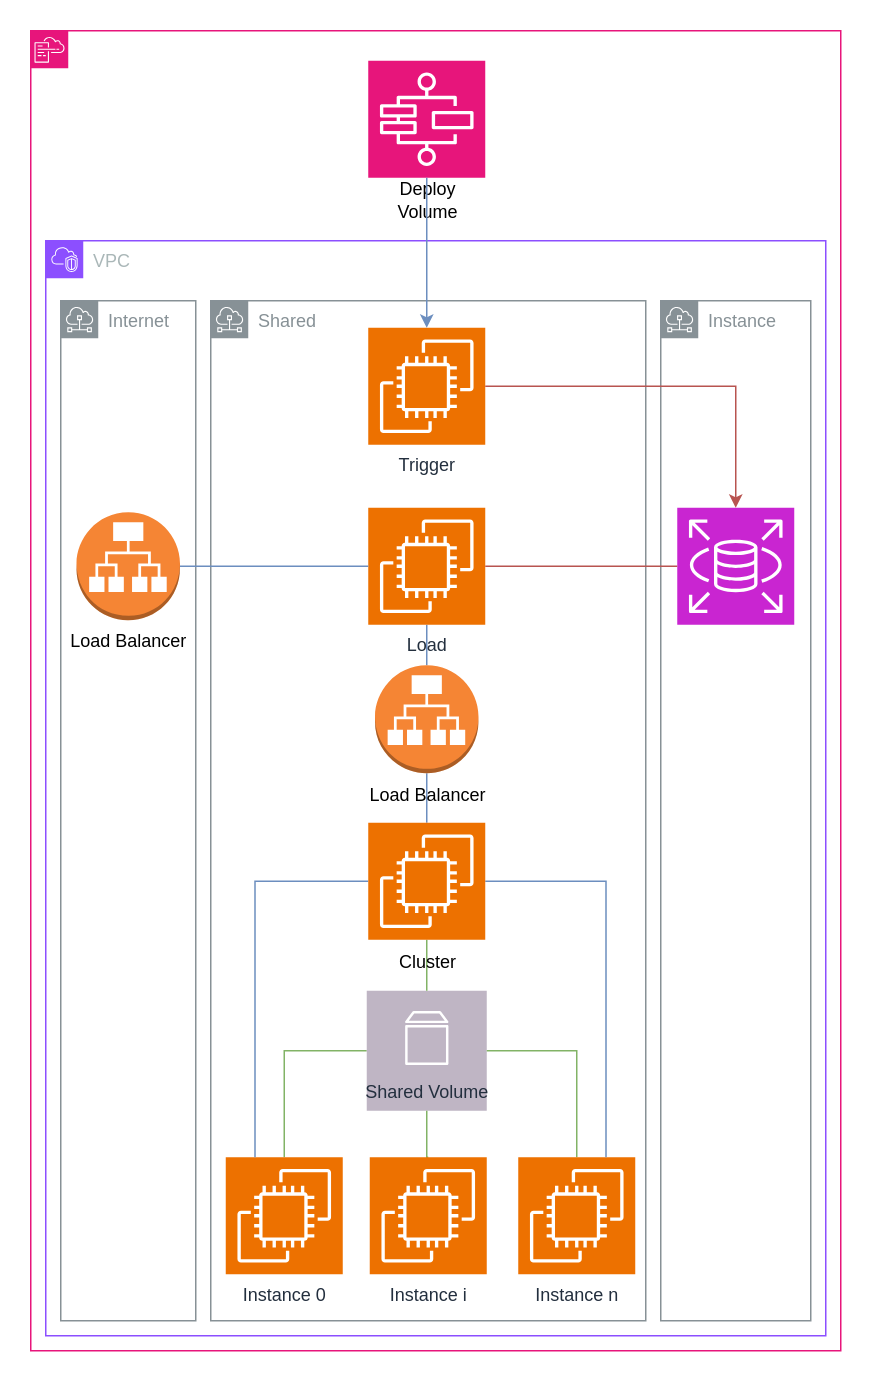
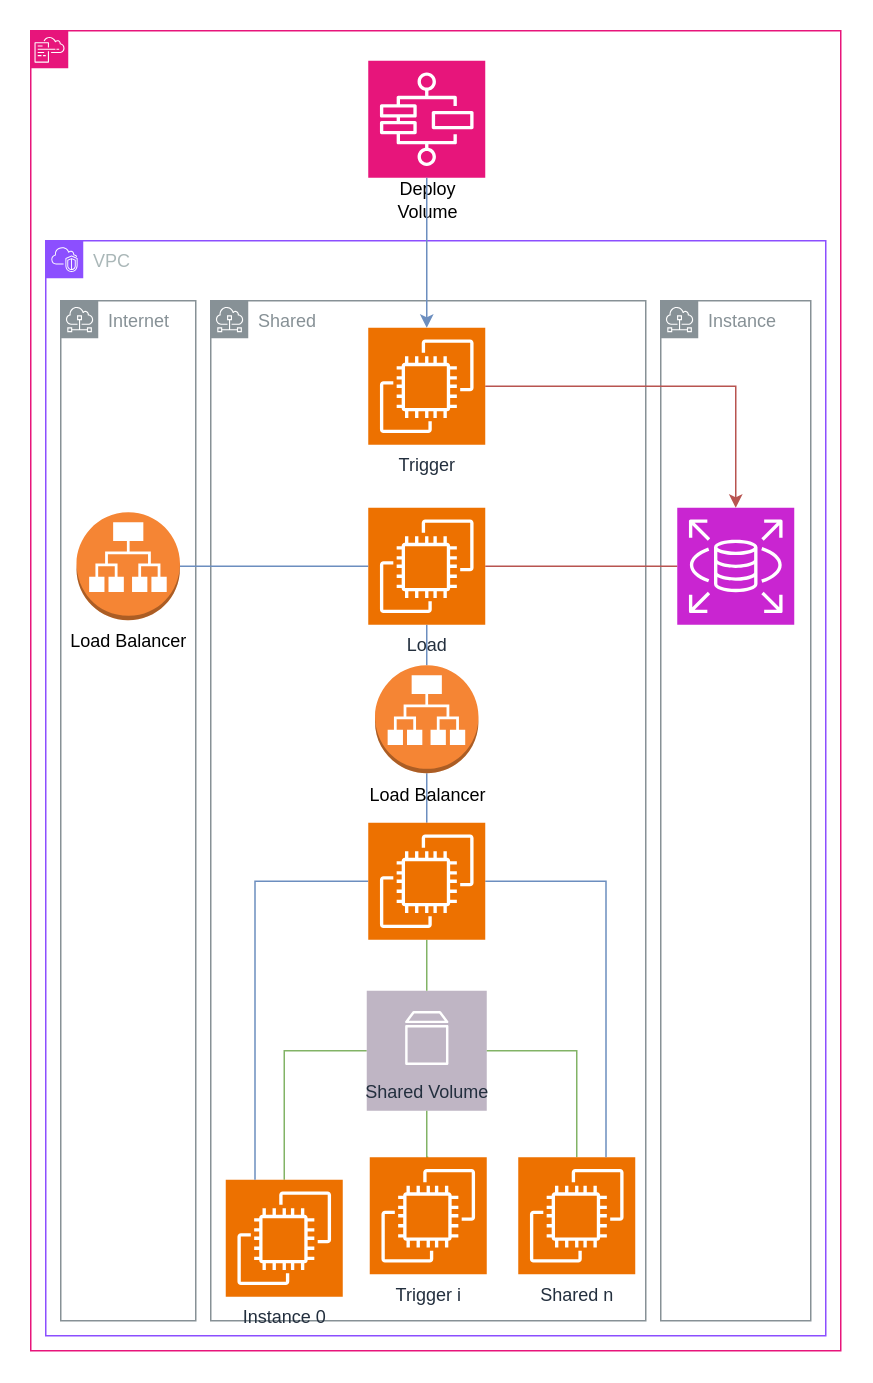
  <mxCell id="0" />
  <mxCell id="1" parent="0" />
  <mxCell id="2" value="" style="rounded=0;whiteSpace=wrap;html=1;fillColor=none;container=0;strokeColor=#E7157B;" parent="1" vertex="1"><mxGeometry x="20" y="20" width="540" height="880" as="geometry" /></mxCell>
  <mxCell id="3" value="Instance" style="sketch=0;outlineConnect=0;gradientColor=none;html=1;whiteSpace=wrap;fontSize=12;fontStyle=0;shape=mxgraph.aws4.group;grIcon=mxgraph.aws4.group_subnet;strokeColor=#879196;fillColor=none;verticalAlign=top;align=left;spacingLeft=30;fontColor=#879196;dashed=0;" parent="1" vertex="1"><mxGeometry x="440" y="200" width="100" height="680" as="geometry" /></mxCell>
  <mxCell id="4" value="Shared" style="sketch=0;outlineConnect=0;gradientColor=none;html=1;whiteSpace=wrap;fontSize=12;fontStyle=0;shape=mxgraph.aws4.group;grIcon=mxgraph.aws4.group_subnet;strokeColor=#879196;fillColor=none;verticalAlign=top;align=left;spacingLeft=30;fontColor=#879196;dashed=0;movable=1;resizable=1;rotatable=1;deletable=1;editable=1;locked=0;connectable=1;" parent="1" vertex="1"><mxGeometry x="140" y="200" width="290" height="680" as="geometry" /></mxCell>
  <mxCell id="5" value="VPC" style="points=[[0,0],[0.25,0],[0.5,0],[0.75,0],[1,0],[1,0.25],[1,0.5],[1,0.75],[1,1],[0.75,1],[0.5,1],[0.25,1],[0,1],[0,0.75],[0,0.5],[0,0.25]];outlineConnect=0;gradientColor=none;html=1;whiteSpace=wrap;fontSize=12;fontStyle=0;container=1;pointerEvents=0;collapsible=0;recursiveResize=0;shape=mxgraph.aws4.group;grIcon=mxgraph.aws4.group_vpc2;strokeColor=#8C4FFF;fillColor=none;verticalAlign=top;align=left;spacingLeft=30;fontColor=#AAB7B8;dashed=0;movable=1;resizable=1;rotatable=1;deletable=1;editable=1;locked=0;connectable=1;" parent="1" vertex="1"><mxGeometry x="30" y="160" width="520" height="730" as="geometry" /></mxCell>
  <mxCell id="6" value="Internet" style="sketch=0;outlineConnect=0;gradientColor=none;html=1;whiteSpace=wrap;fontSize=12;fontStyle=0;shape=mxgraph.aws4.group;grIcon=mxgraph.aws4.group_subnet;strokeColor=#879196;fillColor=none;verticalAlign=top;align=left;spacingLeft=30;fontColor=#879196;dashed=0;" parent="1" vertex="1"><mxGeometry x="40" y="200" width="90" height="680" as="geometry" /></mxCell>
  <mxCell id="7" style="edgeStyle=orthogonalEdgeStyle;rounded=0;orthogonalLoop=1;jettySize=auto;html=1;exitX=0.5;exitY=0;exitDx=0;exitDy=0;exitPerimeter=0;entryX=0;entryY=0.5;entryDx=0;entryDy=0;fillColor=#d5e8d4;strokeColor=#82b366;startArrow=none;startFill=0;endArrow=none;endFill=0;" parent="1" source="8" target="11" edge="1"><mxGeometry relative="1" as="geometry" /></mxCell>
- <mxCell id="8" value="Instance 0" style="sketch=0;points=[[0,0,0],[0.25,0,0],[0.5,0,0],[0.75,0,0],[1,0,0],[0,1,0],[0.25,1,0],[0.5,1,0],[0.75,1,0],[1,1,0],[0,0.25,0],[0,0.5,0],[0,0.75,0],[1,0.25,0],[1,0.5,0],[1,0.75,0]];outlineConnect=0;fontColor=#232F3E;fillColor=#ED7100;strokeColor=#ffffff;dashed=0;verticalLabelPosition=bottom;verticalAlign=top;align=center;html=1;fontSize=12;fontStyle=0;aspect=fixed;shape=mxgraph.aws4.resourceIcon;resIcon=mxgraph.aws4.ec2;" parent="1" vertex="1"><mxGeometry x="150" y="771" width="78" height="78" as="geometry" /></mxCell>
+ <mxCell id="8" value="Instance 0" style="sketch=0;points=[[0,0,0],[0.25,0,0],[0.5,0,0],[0.75,0,0],[1,0,0],[0,1,0],[0.25,1,0],[0.5,1,0],[0.75,1,0],[1,1,0],[0,0.25,0],[0,0.5,0],[0,0.75,0],[1,0.25,0],[1,0.5,0],[1,0.75,0]];outlineConnect=0;fontColor=#232F3E;fillColor=#ED7100;strokeColor=#ffffff;dashed=0;verticalLabelPosition=bottom;verticalAlign=top;align=center;html=1;fontSize=12;fontStyle=0;aspect=fixed;shape=mxgraph.aws4.resourceIcon;resIcon=mxgraph.aws4.ec2;" parent="1" vertex="1"><mxGeometry x="150" y="786" width="78" height="78" as="geometry" /></mxCell>
  <mxCell id="9" value="" style="group" parent="1" vertex="1" connectable="0"><mxGeometry x="244" y="660" width="80" height="80" as="geometry" /></mxCell>
  <mxCell id="10" value="" style="group" parent="9" vertex="1" connectable="0"><mxGeometry width="80" height="80" as="geometry" /></mxCell>
  <mxCell id="11" value="" style="whiteSpace=wrap;html=1;aspect=fixed;fillColor=#BFB5C4;strokeColor=none;" parent="10" vertex="1"><mxGeometry width="80" height="80" as="geometry" /></mxCell>
  <mxCell id="12" value="Shared Volume" style="sketch=0;outlineConnect=0;fontColor=#232F3E;gradientColor=none;strokeColor=#FFFFFF;fillColor=none;dashed=0;verticalLabelPosition=bottom;verticalAlign=top;align=center;html=1;fontSize=12;fontStyle=0;aspect=fixed;shape=mxgraph.aws4.resourceIcon;resIcon=mxgraph.aws4.volume;" parent="10" vertex="1"><mxGeometry x="10" y="9" width="60" height="45" as="geometry" /></mxCell>
  <mxCell id="13" style="edgeStyle=orthogonalEdgeStyle;rounded=0;orthogonalLoop=1;jettySize=auto;html=1;exitX=0.5;exitY=1;exitDx=0;exitDy=0;exitPerimeter=0;fillColor=#dae8fc;strokeColor=#6c8ebf;startArrow=none;startFill=0;endArrow=none;endFill=0;" parent="1" source="30" target="33" edge="1"><mxGeometry relative="1" as="geometry" /></mxCell>
  <mxCell id="14" style="edgeStyle=orthogonalEdgeStyle;rounded=0;orthogonalLoop=1;jettySize=auto;html=1;exitX=0.5;exitY=0;exitDx=0;exitDy=0;exitPerimeter=0;entryX=1;entryY=0.5;entryDx=0;entryDy=0;fillColor=#d5e8d4;strokeColor=#82b366;startArrow=none;startFill=0;endArrow=none;endFill=0;" parent="1" source="15" target="11" edge="1"><mxGeometry relative="1" as="geometry" /></mxCell>
- <mxCell id="15" value="Instance n" style="sketch=0;points=[[0,0,0],[0.25,0,0],[0.5,0,0],[0.75,0,0],[1,0,0],[0,1,0],[0.25,1,0],[0.5,1,0],[0.75,1,0],[1,1,0],[0,0.25,0],[0,0.5,0],[0,0.75,0],[1,0.25,0],[1,0.5,0],[1,0.75,0]];outlineConnect=0;fontColor=#232F3E;fillColor=#ED7100;strokeColor=#ffffff;dashed=0;verticalLabelPosition=bottom;verticalAlign=top;align=center;html=1;fontSize=12;fontStyle=0;aspect=fixed;shape=mxgraph.aws4.resourceIcon;resIcon=mxgraph.aws4.ec2;" parent="1" vertex="1"><mxGeometry x="345" y="771" width="78" height="78" as="geometry" /></mxCell>
+ <mxCell id="15" value="Shared n" style="sketch=0;points=[[0,0,0],[0.25,0,0],[0.5,0,0],[0.75,0,0],[1,0,0],[0,1,0],[0.25,1,0],[0.5,1,0],[0.75,1,0],[1,1,0],[0,0.25,0],[0,0.5,0],[0,0.75,0],[1,0.25,0],[1,0.5,0],[1,0.75,0]];outlineConnect=0;fontColor=#232F3E;fillColor=#ED7100;strokeColor=#ffffff;dashed=0;verticalLabelPosition=bottom;verticalAlign=top;align=center;html=1;fontSize=12;fontStyle=0;aspect=fixed;shape=mxgraph.aws4.resourceIcon;resIcon=mxgraph.aws4.ec2;" parent="1" vertex="1"><mxGeometry x="345" y="771" width="78" height="78" as="geometry" /></mxCell>
  <mxCell id="16" style="edgeStyle=orthogonalEdgeStyle;rounded=0;orthogonalLoop=1;jettySize=auto;html=1;exitX=0.5;exitY=0;exitDx=0;exitDy=0;fillColor=#d5e8d4;strokeColor=#82b366;startArrow=none;startFill=0;endArrow=none;endFill=0;" parent="1" source="11" target="33" edge="1"><mxGeometry relative="1" as="geometry" /></mxCell>
  <mxCell id="17" style="edgeStyle=orthogonalEdgeStyle;rounded=0;orthogonalLoop=1;jettySize=auto;html=1;exitX=0.5;exitY=1;exitDx=0;exitDy=0;exitPerimeter=0;entryX=0.5;entryY=0;entryDx=0;entryDy=0;entryPerimeter=0;fillColor=#dae8fc;strokeColor=#6c8ebf;startArrow=none;startFill=0;endArrow=none;endFill=0;" parent="1" source="28" target="30" edge="1"><mxGeometry relative="1" as="geometry" /></mxCell>
  <mxCell id="18" style="edgeStyle=orthogonalEdgeStyle;rounded=0;orthogonalLoop=1;jettySize=auto;html=1;exitX=0;exitY=0.5;exitDx=0;exitDy=0;exitPerimeter=0;entryX=0.25;entryY=0;entryDx=0;entryDy=0;entryPerimeter=0;fillColor=#dae8fc;strokeColor=#6c8ebf;endArrow=none;endFill=0;" parent="1" source="33" target="8" edge="1"><mxGeometry relative="1" as="geometry" /></mxCell>
  <mxCell id="19" style="edgeStyle=orthogonalEdgeStyle;rounded=0;orthogonalLoop=1;jettySize=auto;html=1;exitX=1;exitY=0.5;exitDx=0;exitDy=0;exitPerimeter=0;entryX=0.75;entryY=0;entryDx=0;entryDy=0;entryPerimeter=0;fillColor=#dae8fc;strokeColor=#6c8ebf;startArrow=none;startFill=0;endArrow=none;endFill=0;" parent="1" source="33" target="15" edge="1"><mxGeometry relative="1" as="geometry" /></mxCell>
  <mxCell id="20" value="" style="group" parent="1" vertex="1" connectable="0"><mxGeometry x="245" y="40" width="80" height="108" as="geometry" /></mxCell>
  <mxCell id="21" value="" style="sketch=0;points=[[0,0,0],[0.25,0,0],[0.5,0,0],[0.75,0,0],[1,0,0],[0,1,0],[0.25,1,0],[0.5,1,0],[0.75,1,0],[1,1,0],[0,0.25,0],[0,0.5,0],[0,0.75,0],[1,0.25,0],[1,0.5,0],[1,0.75,0]];outlineConnect=0;fontColor=#232F3E;fillColor=#E7157B;strokeColor=#ffffff;dashed=0;verticalLabelPosition=bottom;verticalAlign=top;align=center;html=1;fontSize=12;fontStyle=0;aspect=fixed;shape=mxgraph.aws4.resourceIcon;resIcon=mxgraph.aws4.step_functions;" parent="20" vertex="1"><mxGeometry width="78" height="78" as="geometry" /></mxCell>
  <mxCell id="22" value="Deploy Volume" style="text;html=1;align=center;verticalAlign=middle;whiteSpace=wrap;rounded=0;" parent="20" vertex="1"><mxGeometry y="78" width="80" height="30" as="geometry" /></mxCell>
  <mxCell id="23" value="" style="group" parent="1" vertex="1" connectable="0"><mxGeometry x="244" y="218" width="80" height="108" as="geometry" /></mxCell>
  <mxCell id="24" value="Trigger" style="sketch=0;points=[[0,0,0],[0.25,0,0],[0.5,0,0],[0.75,0,0],[1,0,0],[0,1,0],[0.25,1,0],[0.5,1,0],[0.75,1,0],[1,1,0],[0,0.25,0],[0,0.5,0],[0,0.75,0],[1,0.25,0],[1,0.5,0],[1,0.75,0]];outlineConnect=0;fontColor=#232F3E;fillColor=#ED7100;strokeColor=#ffffff;dashed=0;verticalLabelPosition=bottom;verticalAlign=top;align=center;html=1;fontSize=12;fontStyle=0;aspect=fixed;shape=mxgraph.aws4.resourceIcon;resIcon=mxgraph.aws4.ec2;" parent="23" vertex="1"><mxGeometry x="1" width="78" height="78" as="geometry" /></mxCell>
  <mxCell id="25" value="" style="group" parent="1" vertex="1" connectable="0"><mxGeometry x="45" y="341" width="80" height="105" as="geometry" /></mxCell>
  <mxCell id="26" value="Load Balancer" style="outlineConnect=0;dashed=0;verticalLabelPosition=bottom;verticalAlign=top;align=center;html=1;shape=mxgraph.aws3.application_load_balancer;fillColor=#F58534;gradientColor=none;" parent="25" vertex="1"><mxGeometry x="5.5" width="69" height="72" as="geometry" /></mxCell>
  <mxCell id="27" value="" style="group" parent="1" vertex="1" connectable="0"><mxGeometry x="245" y="338" width="80" height="108" as="geometry" /></mxCell>
  <mxCell id="28" value="Load" style="sketch=0;points=[[0,0,0],[0.25,0,0],[0.5,0,0],[0.75,0,0],[1,0,0],[0,1,0],[0.25,1,0],[0.5,1,0],[0.75,1,0],[1,1,0],[0,0.25,0],[0,0.5,0],[0,0.75,0],[1,0.25,0],[1,0.5,0],[1,0.75,0]];outlineConnect=0;fontColor=#232F3E;fillColor=#ED7100;strokeColor=#ffffff;dashed=0;verticalLabelPosition=bottom;verticalAlign=top;align=center;html=1;fontSize=12;fontStyle=0;aspect=fixed;shape=mxgraph.aws4.resourceIcon;resIcon=mxgraph.aws4.ec2;" parent="27" vertex="1"><mxGeometry width="78" height="78" as="geometry" /></mxCell>
  <mxCell id="29" value="" style="group" parent="1" vertex="1" connectable="0"><mxGeometry x="245" y="443" width="80" height="102" as="geometry" /></mxCell>
  <mxCell id="30" value="" style="outlineConnect=0;dashed=0;verticalLabelPosition=bottom;verticalAlign=top;align=center;html=1;shape=mxgraph.aws3.application_load_balancer;fillColor=#F58534;gradientColor=none;" parent="29" vertex="1"><mxGeometry x="4.5" width="69" height="72" as="geometry" /></mxCell>
  <mxCell id="31" value="Load Balancer" style="text;html=1;align=center;verticalAlign=middle;whiteSpace=wrap;rounded=0;" parent="29" vertex="1"><mxGeometry y="72" width="80" height="30" as="geometry" /></mxCell>
  <mxCell id="32" value="" style="group" parent="1" vertex="1" connectable="0"><mxGeometry x="245" y="548" width="80" height="108" as="geometry" /></mxCell>
  <mxCell id="33" value="" style="sketch=0;points=[[0,0,0],[0.25,0,0],[0.5,0,0],[0.75,0,0],[1,0,0],[0,1,0],[0.25,1,0],[0.5,1,0],[0.75,1,0],[1,1,0],[0,0.25,0],[0,0.5,0],[0,0.75,0],[1,0.25,0],[1,0.5,0],[1,0.75,0]];outlineConnect=0;fontColor=#232F3E;fillColor=#ED7100;strokeColor=#ffffff;dashed=0;verticalLabelPosition=bottom;verticalAlign=top;align=center;html=1;fontSize=12;fontStyle=0;aspect=fixed;shape=mxgraph.aws4.resourceIcon;resIcon=mxgraph.aws4.ec2;" parent="32" vertex="1"><mxGeometry width="78" height="78" as="geometry" /></mxCell>
- <mxCell id="34" value="Cluster" style="text;html=1;align=center;verticalAlign=middle;whiteSpace=wrap;rounded=0;" parent="32" vertex="1"><mxGeometry y="78" width="80" height="30" as="geometry" /></mxCell>
  <mxCell id="35" value="" style="group" parent="1" vertex="1" connectable="0"><mxGeometry x="450" y="338" width="80" height="108" as="geometry" /></mxCell>
  <mxCell id="36" value="" style="sketch=0;points=[[0,0,0],[0.25,0,0],[0.5,0,0],[0.75,0,0],[1,0,0],[0,1,0],[0.25,1,0],[0.5,1,0],[0.75,1,0],[1,1,0],[0,0.25,0],[0,0.5,0],[0,0.75,0],[1,0.25,0],[1,0.5,0],[1,0.75,0]];outlineConnect=0;fontColor=#232F3E;fillColor=#C925D1;strokeColor=#ffffff;dashed=0;verticalLabelPosition=bottom;verticalAlign=top;align=center;html=1;fontSize=12;fontStyle=0;aspect=fixed;shape=mxgraph.aws4.resourceIcon;resIcon=mxgraph.aws4.rds;" parent="35" vertex="1"><mxGeometry x="1" width="78" height="78" as="geometry" /></mxCell>
  <mxCell id="37" style="edgeStyle=orthogonalEdgeStyle;rounded=0;orthogonalLoop=1;jettySize=auto;html=1;exitX=1;exitY=0.5;exitDx=0;exitDy=0;exitPerimeter=0;entryX=0;entryY=0.5;entryDx=0;entryDy=0;entryPerimeter=0;fillColor=#dae8fc;strokeColor=#6c8ebf;endArrow=none;endFill=0;" parent="1" source="26" target="28" edge="1"><mxGeometry relative="1" as="geometry" /></mxCell>
  <mxCell id="38" style="edgeStyle=orthogonalEdgeStyle;rounded=0;orthogonalLoop=1;jettySize=auto;html=1;exitX=1;exitY=0.5;exitDx=0;exitDy=0;exitPerimeter=0;endArrow=classic;endFill=1;fillColor=#f8cecc;strokeColor=#b85450;" parent="1" source="24" target="36" edge="1"><mxGeometry relative="1" as="geometry" /></mxCell>
  <mxCell id="39" style="edgeStyle=orthogonalEdgeStyle;rounded=0;orthogonalLoop=1;jettySize=auto;html=1;exitX=0.5;exitY=0;exitDx=0;exitDy=0;exitPerimeter=0;entryX=0.5;entryY=1;entryDx=0;entryDy=0;fillColor=#d5e8d4;strokeColor=#82b366;endArrow=none;endFill=0;" parent="1" source="40" target="11" edge="1"><mxGeometry relative="1" as="geometry" /></mxCell>
- <mxCell id="40" value="Instance i" style="sketch=0;points=[[0,0,0],[0.25,0,0],[0.5,0,0],[0.75,0,0],[1,0,0],[0,1,0],[0.25,1,0],[0.5,1,0],[0.75,1,0],[1,1,0],[0,0.25,0],[0,0.5,0],[0,0.75,0],[1,0.25,0],[1,0.5,0],[1,0.75,0]];outlineConnect=0;fontColor=#232F3E;fillColor=#ED7100;strokeColor=#ffffff;dashed=0;verticalLabelPosition=bottom;verticalAlign=top;align=center;html=1;fontSize=12;fontStyle=0;aspect=fixed;shape=mxgraph.aws4.resourceIcon;resIcon=mxgraph.aws4.ec2;" parent="1" vertex="1"><mxGeometry x="246" y="771" width="78" height="78" as="geometry" /></mxCell>
+ <mxCell id="40" value="Trigger i" style="sketch=0;points=[[0,0,0],[0.25,0,0],[0.5,0,0],[0.75,0,0],[1,0,0],[0,1,0],[0.25,1,0],[0.5,1,0],[0.75,1,0],[1,1,0],[0,0.25,0],[0,0.5,0],[0,0.75,0],[1,0.25,0],[1,0.5,0],[1,0.75,0]];outlineConnect=0;fontColor=#232F3E;fillColor=#ED7100;strokeColor=#ffffff;dashed=0;verticalLabelPosition=bottom;verticalAlign=top;align=center;html=1;fontSize=12;fontStyle=0;aspect=fixed;shape=mxgraph.aws4.resourceIcon;resIcon=mxgraph.aws4.ec2;" parent="1" vertex="1"><mxGeometry x="246" y="771" width="78" height="78" as="geometry" /></mxCell>
  <mxCell id="41" style="edgeStyle=orthogonalEdgeStyle;rounded=0;orthogonalLoop=1;jettySize=auto;html=1;exitX=1;exitY=0.5;exitDx=0;exitDy=0;exitPerimeter=0;fillColor=#f8cecc;strokeColor=#b85450;endArrow=none;endFill=0;" parent="1" source="28" target="36" edge="1"><mxGeometry relative="1" as="geometry" /></mxCell>
  <mxCell id="42" style="edgeStyle=orthogonalEdgeStyle;rounded=0;orthogonalLoop=1;jettySize=auto;html=1;exitX=0.5;exitY=1;exitDx=0;exitDy=0;exitPerimeter=0;entryX=0.5;entryY=0;entryDx=0;entryDy=0;entryPerimeter=0;fillColor=#dae8fc;strokeColor=#6c8ebf;" parent="1" source="21" target="24" edge="1"><mxGeometry relative="1" as="geometry" /></mxCell>
  <mxCell id="43" value="" style="group" parent="1" vertex="1" connectable="0"><mxGeometry x="20" y="20" width="118" height="25" as="geometry" /></mxCell>
  <mxCell id="44" value="" style="sketch=0;points=[[0,0,0],[0.25,0,0],[0.5,0,0],[0.75,0,0],[1,0,0],[0,1,0],[0.25,1,0],[0.5,1,0],[0.75,1,0],[1,1,0],[0,0.25,0],[0,0.5,0],[0,0.75,0],[1,0.25,0],[1,0.5,0],[1,0.75,0]];points=[[0,0,0],[0.25,0,0],[0.5,0,0],[0.75,0,0],[1,0,0],[0,1,0],[0.25,1,0],[0.5,1,0],[0.75,1,0],[1,1,0],[0,0.25,0],[0,0.5,0],[0,0.75,0],[1,0.25,0],[1,0.5,0],[1,0.75,0]];outlineConnect=0;fontColor=#232F3E;fillColor=#E7157B;strokeColor=#ffffff;dashed=0;verticalLabelPosition=bottom;verticalAlign=top;align=center;html=1;fontSize=12;fontStyle=0;aspect=fixed;shape=mxgraph.aws4.resourceIcon;resIcon=mxgraph.aws4.cloudformation;container=0;" parent="43" vertex="1"><mxGeometry width="25" height="25" as="geometry" /></mxCell>
